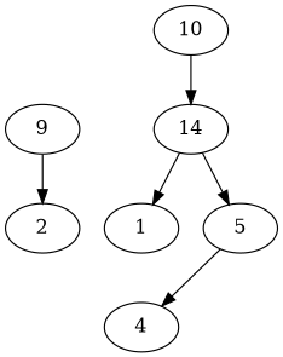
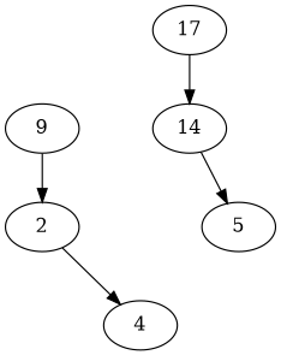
  digraph {
    n1 [label=14]
-   10
-   1
+   10 [label=17]
    5
    4
    n6 [label=9]
    2
-   n1 -> 1
    n1 -> 5
    10 -> n1
-   5 -> 4
+   2 -> 4
    n6 -> 2
  }
